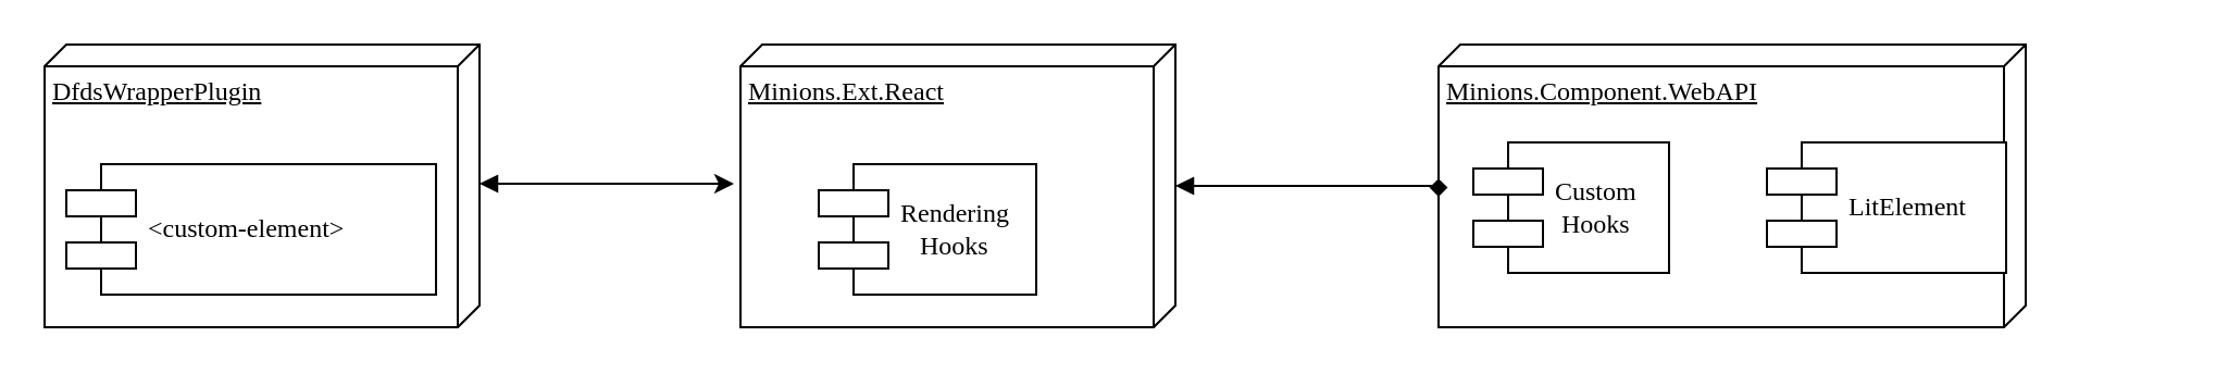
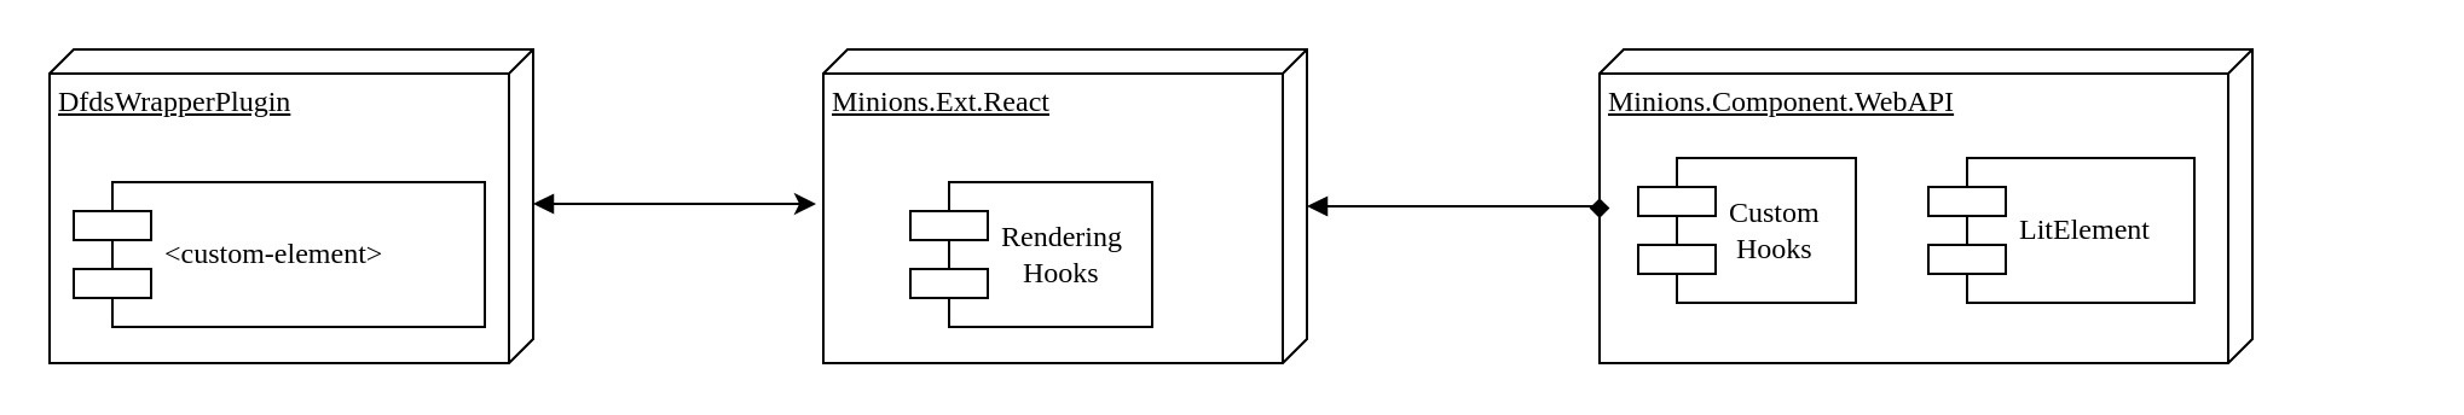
  <mxCell id="0" />
  <mxCell id="1" parent="0" />
  <mxCell id="2" value="" style="group" vertex="1" connectable="0" parent="1"><mxGeometry x="340" y="20" width="200" height="130" as="geometry" /></mxCell>
  <mxCell id="3" value="Minions.Ext.React" style="verticalAlign=top;align=left;spacingTop=8;spacingLeft=2;spacingRight=12;shape=cube;size=10;direction=south;fontStyle=4;html=1;rounded=0;shadow=0;comic=0;labelBackgroundColor=none;strokeWidth=1;fontFamily=Verdana;fontSize=12" parent="2" vertex="1"><mxGeometry width="200" height="130" as="geometry" /></mxCell>
  <mxCell id="4" value="Rendering&lt;br&gt;&amp;nbsp; &amp;nbsp;Hooks" style="shape=component;align=left;spacingLeft=36;rounded=0;shadow=0;comic=0;labelBackgroundColor=none;strokeWidth=1;fontFamily=Verdana;fontSize=12;html=1;" parent="2" vertex="1"><mxGeometry x="36" y="55" width="100" height="60" as="geometry" /></mxCell>
  <mxCell id="5" value="" style="group" vertex="1" connectable="0" parent="1"><mxGeometry x="20" y="20" width="200" height="130" as="geometry" /></mxCell>
  <mxCell id="6" value="DfdsWrapperPlugin" style="verticalAlign=top;align=left;spacingTop=8;spacingLeft=2;spacingRight=12;shape=cube;size=10;direction=south;fontStyle=4;html=1;rounded=0;shadow=0;comic=0;labelBackgroundColor=none;strokeWidth=1;fontFamily=Verdana;fontSize=12" vertex="1" parent="5"><mxGeometry width="200" height="130" as="geometry" /></mxCell>
  <mxCell id="7" value="&amp;lt;custom-element&amp;gt;" style="shape=component;align=left;spacingLeft=36;rounded=0;shadow=0;comic=0;labelBackgroundColor=none;strokeWidth=1;fontFamily=Verdana;fontSize=12;html=1;" vertex="1" parent="5"><mxGeometry x="10" y="55" width="170" height="60" as="geometry" /></mxCell>
  <mxCell id="8" style="edgeStyle=elbowEdgeStyle;rounded=0;orthogonalLoop=1;jettySize=auto;elbow=vertical;html=1;exitX=1;exitY=0.25;exitDx=0;exitDy=0;startArrow=block;" edge="1" parent="5" source="7" target="7"><mxGeometry relative="1" as="geometry" /></mxCell>
  <mxCell id="9" value="" style="group" vertex="1" connectable="0" parent="1"><mxGeometry x="661" y="20" width="336" height="130" as="geometry" /></mxCell>
  <mxCell id="10" value="Minions.Component.WebAPI" style="verticalAlign=top;align=left;spacingTop=8;spacingLeft=2;spacingRight=12;shape=cube;size=10;direction=south;fontStyle=4;html=1;rounded=0;shadow=0;comic=0;labelBackgroundColor=none;strokeWidth=1;fontFamily=Verdana;fontSize=12" parent="9" vertex="1"><mxGeometry width="270" height="130" as="geometry" /></mxCell>
  <mxCell id="11" value="Custom&lt;br&gt;&amp;nbsp;Hooks" style="shape=component;align=left;spacingLeft=36;rounded=0;shadow=0;comic=0;labelBackgroundColor=none;strokeWidth=1;fontFamily=Verdana;fontSize=12;html=1;" parent="9" vertex="1"><mxGeometry x="16" y="45" width="90" height="60" as="geometry" /></mxCell>
- <mxCell id="12" value="LitElement" style="shape=component;align=left;spacingLeft=36;rounded=0;shadow=0;comic=0;labelBackgroundColor=none;strokeWidth=1;fontFamily=Verdana;fontSize=12;html=1;" parent="9" vertex="1"><mxGeometry x="151" y="45" width="110" height="60" as="geometry" /></mxCell>
+ <mxCell id="12" value="LitElement" style="shape=component;align=left;spacingLeft=36;rounded=0;shadow=0;comic=0;labelBackgroundColor=none;strokeWidth=1;fontFamily=Verdana;fontSize=12;html=1;" parent="9" vertex="1"><mxGeometry x="136" y="45" width="110" height="60" as="geometry" /></mxCell>
  <mxCell id="13" value="" style="edgeStyle=elbowEdgeStyle;rounded=0;orthogonalLoop=1;jettySize=auto;elbow=vertical;html=1;startArrow=block;entryX=0.492;entryY=1.015;entryDx=0;entryDy=0;entryPerimeter=0;" edge="1" parent="1" source="6" target="3"><mxGeometry relative="1" as="geometry" /></mxCell>
  <mxCell id="14" value="" style="edgeStyle=elbowEdgeStyle;rounded=0;orthogonalLoop=1;jettySize=auto;elbow=vertical;html=1;startArrow=block;entryX=0;entryY=0;entryDx=70;entryDy=270;entryPerimeter=0;endArrow=diamond;" edge="1" parent="1" source="3" target="10"><mxGeometry relative="1" as="geometry"><Array as="points"><mxPoint x="571" y="85" /></Array></mxGeometry></mxCell>
